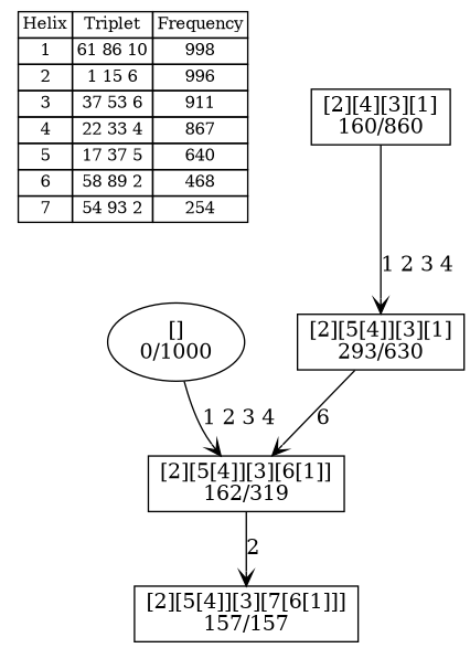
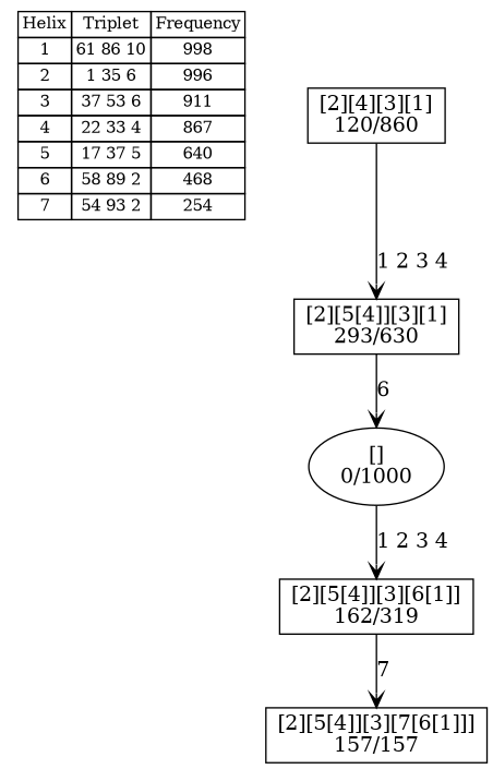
  digraph {
    nodesep=0.5
    node [shape=box]
    edge [arrowhead=vee]
-   n1 [fontsize=11 label=< <table border="0" cellborder="1" cellspacing="0"><tr><td>Helix</td><td>Triplet</td><td>Frequency</td></tr> <tr><td>1</td><td>61 86 10</td><td>998</td></tr> <tr><td>2</td><td>1 15 6</td><td>996</td></tr> <tr><td>3</td><td>37 53 6</td><td>911</td></tr> <tr><td>4</td><td>22 33 4</td><td>867</td></tr> <tr><td>5</td><td>17 37 5</td><td>640</td></tr> <tr><td>6</td><td>58 89 2</td><td>468</td></tr> <tr><td>7</td><td>54 93 2</td><td>254</td></tr> </table>> shape=plaintext]
+   n1 [fontsize=11 label=< <table border="0" cellborder="1" cellspacing="0"><tr><td>Helix</td><td>Triplet</td><td>Frequency</td></tr> <tr><td>1</td><td>61 86 10</td><td>998</td></tr> <tr><td>2</td><td>1 35 6</td><td>996</td></tr> <tr><td>3</td><td>37 53 6</td><td>911</td></tr> <tr><td>4</td><td>22 33 4</td><td>867</td></tr> <tr><td>5</td><td>17 37 5</td><td>640</td></tr> <tr><td>6</td><td>58 89 2</td><td>468</td></tr> <tr><td>7</td><td>54 93 2</td><td>254</td></tr> </table>> shape=plaintext]
    n2 [label="[2][5[4]][3][1]\n293/630"]
    n3 [label="[2][5[4]][3][6[1]]\n162/319"]
    n4 [label="[2][5[4]][3][7[6[1]]]\n157/157"]
-   n5 [label="[2][4][3][1]\n160/860"]
+   n5 [label="[2][4][3][1]\n120/860"]
    n6 [label="[]\n0/1000" shape=""]
-   n2 -> n3 [label="6 "]
-   n3 -> n4 [label="2 "]
+   n2 -> n6 [label="6 "]
+   n3 -> n4 [label="7 "]
    n5 -> n2 [label="1 2 3 4 "]
    n6 -> n3 [label="1 2 3 4 "]
  }
